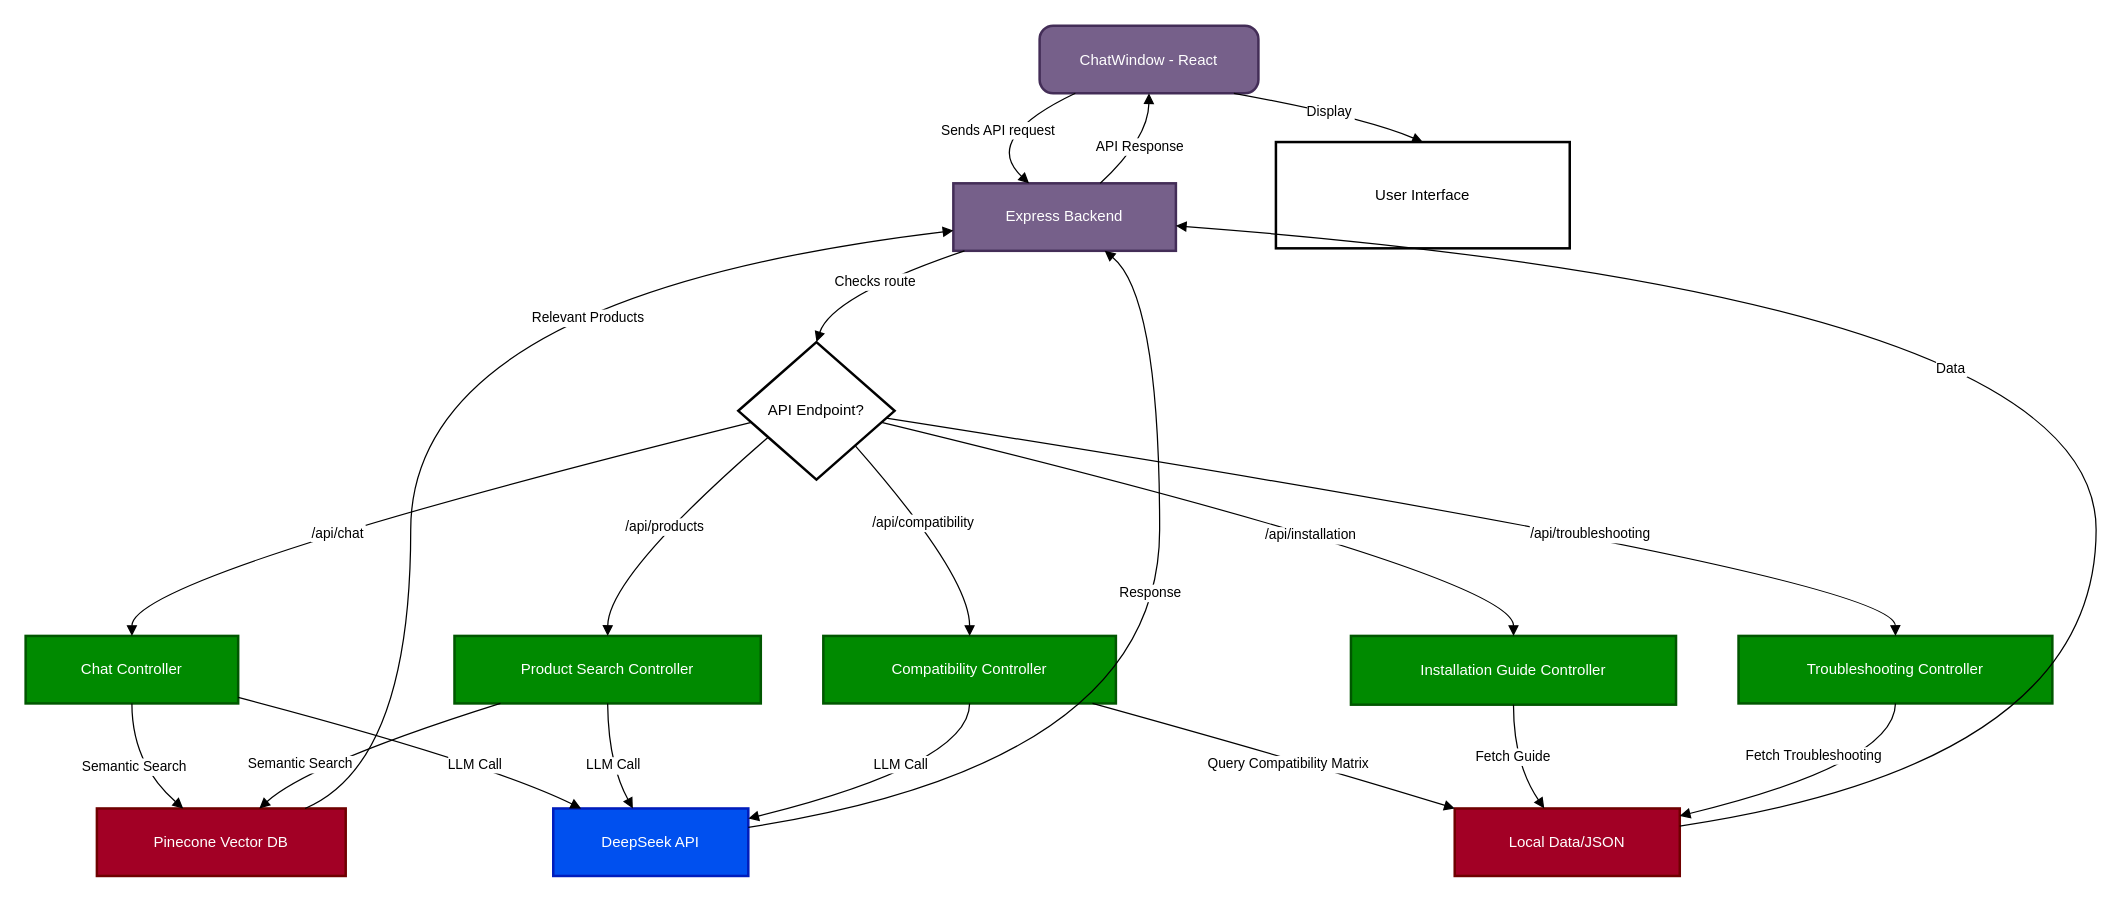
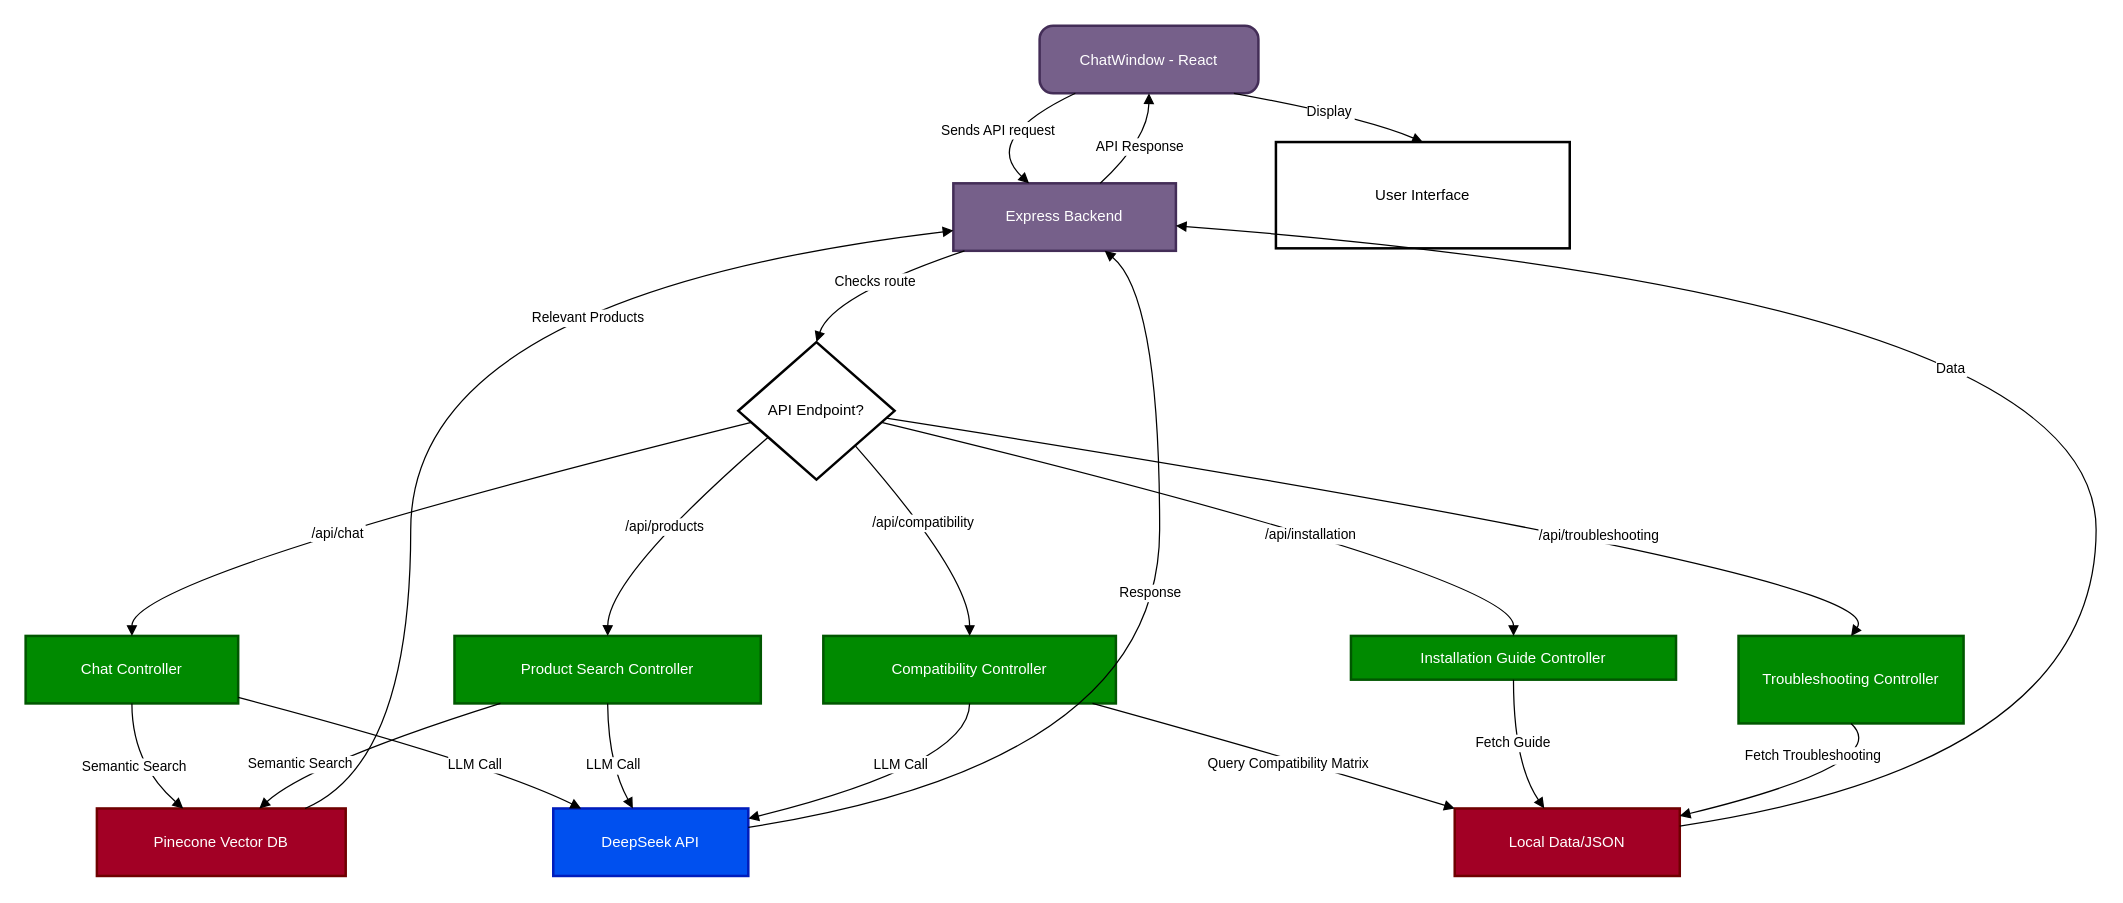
  <mxCell id="0" />
  <mxCell id="1" parent="0" />
  <mxCell id="2" value="ChatWindow - React" style="rounded=1;arcSize=20;strokeWidth=2;fillColor=light-dark(#76608A,#9999FF);fontColor=#ffffff;strokeColor=#432D57;" vertex="1" parent="1"><mxGeometry x="831" y="20" width="175" height="54" as="geometry" /></mxCell>
  <mxCell id="3" value="Express Backend" style="whiteSpace=wrap;strokeWidth=2;fillColor=light-dark(#76608A,#9999FF);fontColor=#ffffff;strokeColor=#432D57;" vertex="1" parent="1"><mxGeometry x="762" y="146" width="178" height="54" as="geometry" /></mxCell>
  <mxCell id="4" value="API Endpoint?" style="rhombus;strokeWidth=2;whiteSpace=wrap;fontColor=light-dark(#000000,#000000);fillColor=light-dark(#FFFFFF,#FFFFFF);" vertex="1" parent="1"><mxGeometry x="590" y="273" width="125" height="110" as="geometry" /></mxCell>
  <mxCell id="5" value="Chat Controller" style="whiteSpace=wrap;strokeWidth=2;fillColor=light-dark(#008A00,#66AA66);fontColor=#ffffff;strokeColor=light-dark(#005700,#68A468);" vertex="1" parent="1"><mxGeometry x="20" y="508" width="170" height="54" as="geometry" /></mxCell>
  <mxCell id="6" value="Product Search Controller" style="whiteSpace=wrap;strokeWidth=2;fillColor=light-dark(#008A00,#66AA66);fontColor=#ffffff;strokeColor=light-dark(#005700,#68A468);" vertex="1" parent="1"><mxGeometry x="363" y="508" width="245" height="54" as="geometry" /></mxCell>
  <mxCell id="7" value="Compatibility Controller" style="whiteSpace=wrap;strokeWidth=2;fillColor=light-dark(#008A00,#66AA66);fontColor=#ffffff;strokeColor=light-dark(#005700,#68A468);" vertex="1" parent="1"><mxGeometry x="658" y="508" width="234" height="54" as="geometry" /></mxCell>
- <mxCell id="8" value="Installation Guide Controller" style="whiteSpace=wrap;strokeWidth=2;fillColor=light-dark(#008A00,#66AA66);fontColor=#ffffff;strokeColor=light-dark(#005700,#68A468);" vertex="1" parent="1"><mxGeometry x="1080" y="508" width="260" height="55" as="geometry" /></mxCell>
- <mxCell id="9" value="Troubleshooting Controller" style="whiteSpace=wrap;strokeWidth=2;fillColor=light-dark(#008A00,#66AA66);fontColor=#ffffff;strokeColor=light-dark(#005700,#68A468);" vertex="1" parent="1"><mxGeometry x="1390" y="508" width="251" height="54" as="geometry" /></mxCell>
+ <mxCell id="8" value="Installation Guide Controller" style="whiteSpace=wrap;strokeWidth=2;fillColor=light-dark(#008A00,#66AA66);fontColor=#ffffff;strokeColor=light-dark(#005700,#68A468);" vertex="1" parent="1"><mxGeometry x="1080" y="508" width="260" height="35" as="geometry" /></mxCell>
+ <mxCell id="9" value="Troubleshooting Controller" style="whiteSpace=wrap;strokeWidth=2;fillColor=light-dark(#008A00,#66AA66);fontColor=#ffffff;strokeColor=light-dark(#005700,#68A468);" vertex="1" parent="1"><mxGeometry x="1390" y="508" width="180" height="70" as="geometry" /></mxCell>
  <mxCell id="10" value="Pinecone Vector DB" style="whiteSpace=wrap;strokeWidth=2;fillColor=light-dark(#A20025,#F6F6C5);strokeColor=#6F0000;fontColor=#ffffff;" vertex="1" parent="1"><mxGeometry x="77" y="646" width="199" height="54" as="geometry" /></mxCell>
  <mxCell id="11" value="Local Data/JSON" style="whiteSpace=wrap;strokeWidth=2;fillColor=light-dark(#A20025,#F6F6C5);fontColor=#ffffff;strokeColor=#6F0000;" vertex="1" parent="1"><mxGeometry x="1163" y="646" width="180" height="54" as="geometry" /></mxCell>
  <mxCell id="12" value="DeepSeek API" style="whiteSpace=wrap;strokeWidth=2;fillColor=light-dark(#0050EF,#99FFFF);fontColor=#ffffff;strokeColor=#001DBC;" vertex="1" parent="1"><mxGeometry x="442" y="646" width="156" height="54" as="geometry" /></mxCell>
  <mxCell id="13" value="User Interface" style="whiteSpace=wrap;strokeWidth=2;fontColor=light-dark(#000000,#000000);fillColor=light-dark(#FFFFFF,#CCCCCC);" vertex="1" parent="1"><mxGeometry x="1020" y="113" width="235" height="85" as="geometry" /></mxCell>
  <mxCell id="14" value="Sends API request" style="curved=1;startArrow=none;endArrow=block;exitX=0.17;exitY=0.99;entryX=0.34;entryY=0;rounded=0;" edge="1" parent="1" source="2" target="3"><mxGeometry relative="1" as="geometry"><Array as="points"><mxPoint x="784" y="110" /></Array></mxGeometry></mxCell>
  <mxCell id="15" value="Checks route" style="curved=1;startArrow=none;endArrow=block;exitX=0.05;exitY=1;entryX=0.5;entryY=0;rounded=0;" edge="1" parent="1" source="3" target="4"><mxGeometry relative="1" as="geometry"><Array as="points"><mxPoint x="665" y="236" /></Array></mxGeometry></mxCell>
  <mxCell id="16" value="/api/chat" style="curved=1;startArrow=none;endArrow=block;exitX=0;exitY=0.6;entryX=0.5;entryY=0;rounded=0;" edge="1" parent="1" source="4" target="5"><mxGeometry x="0.225" y="6" relative="1" as="geometry"><Array as="points"><mxPoint x="105" y="460" /></Array><mxPoint as="offset" /></mxGeometry></mxCell>
  <mxCell id="17" value="/api/products" style="curved=1;startArrow=none;endArrow=block;exitX=0;exitY=0.81;entryX=0.5;entryY=0;rounded=0;" edge="1" parent="1" source="4" target="6"><mxGeometry relative="1" as="geometry"><Array as="points"><mxPoint x="486" y="460" /></Array></mxGeometry></mxCell>
  <mxCell id="18" value="/api/compatibility" style="curved=1;startArrow=none;endArrow=block;exitX=0.99;exitY=1;entryX=0.5;entryY=0;rounded=0;" edge="1" parent="1" source="4" target="7"><mxGeometry x="-0.124" y="1" relative="1" as="geometry"><Array as="points"><mxPoint x="775" y="460" /></Array><mxPoint as="offset" /></mxGeometry></mxCell>
  <mxCell id="19" value="/api/installation" style="curved=1;startArrow=none;endArrow=block;exitX=1;exitY=0.6;entryX=0.5;entryY=0;rounded=0;" edge="1" parent="1" source="4" target="8"><mxGeometry x="0.249" y="-6" relative="1" as="geometry"><Array as="points"><mxPoint x="1210" y="460" /></Array><mxPoint as="offset" /></mxGeometry></mxCell>
  <mxCell id="20" value="/api/troubleshooting" style="curved=1;startArrow=none;endArrow=block;exitX=1;exitY=0.56;entryX=0.5;entryY=0;rounded=0;" edge="1" parent="1" source="4" target="9"><mxGeometry x="0.32" y="-4" relative="1" as="geometry"><Array as="points"><mxPoint x="1515" y="460" /></Array><mxPoint as="offset" /></mxGeometry></mxCell>
  <mxCell id="21" value="Semantic Search" style="curved=1;startArrow=none;endArrow=block;exitX=0.5;exitY=1;entryX=0.35;entryY=0.01;rounded=0;" edge="1" parent="1" source="5" target="10"><mxGeometry relative="1" as="geometry"><Array as="points"><mxPoint x="105" y="610" /></Array></mxGeometry></mxCell>
  <mxCell id="22" value="Semantic Search" style="curved=1;startArrow=none;endArrow=block;exitX=0.15;exitY=1;entryX=0.65;entryY=0.01;rounded=0;" edge="1" parent="1" source="6" target="10"><mxGeometry x="0.545" y="-5" relative="1" as="geometry"><Array as="points"><mxPoint x="247" y="610" /></Array><mxPoint as="offset" /></mxGeometry></mxCell>
  <mxCell id="23" value="Query Compatibility Matrix" style="curved=1;startArrow=none;endArrow=block;exitX=0.92;exitY=1;entryX=0.01;entryY=0.01;rounded=0;" edge="1" parent="1" source="7" target="11"><mxGeometry x="0.086" y="-4" relative="1" as="geometry"><Array as="points"><mxPoint x="1046" y="610" /></Array><mxPoint as="offset" /></mxGeometry></mxCell>
  <mxCell id="24" value="Fetch Guide" style="curved=1;startArrow=none;endArrow=block;exitX=0.5;exitY=1;entryX=0.4;entryY=0.01;rounded=0;" edge="1" parent="1" source="8" target="11"><mxGeometry x="-0.096" relative="1" as="geometry"><Array as="points"><mxPoint x="1210" y="610" /></Array><mxPoint as="offset" /></mxGeometry></mxCell>
  <mxCell id="25" value="Fetch Troubleshooting" style="curved=1;startArrow=none;endArrow=block;exitX=0.5;exitY=1;entryX=1;entryY=0.11;rounded=0;" edge="1" parent="1" source="9" target="11"><mxGeometry x="-0.027" y="-22" relative="1" as="geometry"><Array as="points"><mxPoint x="1515" y="610" /></Array><mxPoint as="offset" /></mxGeometry></mxCell>
  <mxCell id="26" value="LLM Call" style="curved=1;startArrow=none;endArrow=block;exitX=1;exitY=0.91;entryX=0.15;entryY=0.01;rounded=0;" edge="1" parent="1" source="5" target="12"><mxGeometry x="0.362" y="-3" relative="1" as="geometry"><Array as="points"><mxPoint x="391" y="610" /></Array><mxPoint as="offset" /></mxGeometry></mxCell>
  <mxCell id="27" value="LLM Call" style="curved=1;startArrow=none;endArrow=block;exitX=0.5;exitY=1;entryX=0.41;entryY=0.01;rounded=0;" edge="1" parent="1" source="6" target="12"><mxGeometry x="0.121" y="4" relative="1" as="geometry"><Array as="points"><mxPoint x="486" y="610" /></Array><mxPoint y="1" as="offset" /></mxGeometry></mxCell>
  <mxCell id="28" value="LLM Call" style="curved=1;startArrow=none;endArrow=block;exitX=0.5;exitY=1;entryX=1;entryY=0.15;rounded=0;" edge="1" parent="1" source="7" target="12"><mxGeometry x="-0.12" y="-13" relative="1" as="geometry"><Array as="points"><mxPoint x="775" y="610" /></Array><mxPoint as="offset" /></mxGeometry></mxCell>
  <mxCell id="29" value="Response" style="curved=1;startArrow=none;endArrow=block;exitX=1;exitY=0.28;entryX=0.68;entryY=1;rounded=0;" edge="1" parent="1" source="12" target="3"><mxGeometry x="0.231" y="7" relative="1" as="geometry"><Array as="points"><mxPoint x="927" y="610" /><mxPoint x="927" y="236" /></Array><mxPoint as="offset" /></mxGeometry></mxCell>
  <mxCell id="30" value="Relevant Products" style="curved=1;startArrow=none;endArrow=block;exitX=0.83;exitY=0.01;entryX=0;entryY=0.7;rounded=0;" edge="1" parent="1" source="10" target="3"><mxGeometry x="0.34" y="-34" relative="1" as="geometry"><Array as="points"><mxPoint x="328" y="610" /><mxPoint x="328" y="236" /></Array><mxPoint as="offset" /></mxGeometry></mxCell>
  <mxCell id="31" value="Data" style="curved=1;startArrow=none;endArrow=block;exitX=1;exitY=0.26;entryX=1;entryY=0.63;rounded=0;" edge="1" parent="1" source="11" target="3"><mxGeometry x="0.135" y="66" relative="1" as="geometry"><Array as="points"><mxPoint x="1676" y="610" /><mxPoint x="1676" y="236" /></Array><mxPoint as="offset" /></mxGeometry></mxCell>
  <mxCell id="32" value="API Response" style="curved=1;startArrow=none;endArrow=block;exitX=0.66;exitY=0;entryX=0.5;entryY=0.99;rounded=0;" edge="1" parent="1" source="3" target="2"><mxGeometry relative="1" as="geometry"><Array as="points"><mxPoint x="918" y="110" /></Array></mxGeometry></mxCell>
  <mxCell id="33" value="Display" style="curved=1;startArrow=none;endArrow=block;exitX=0.88;exitY=0.99;entryX=0.5;entryY=0;rounded=0;" edge="1" parent="1" source="2" target="13"><mxGeometry relative="1" as="geometry"><Array as="points"><mxPoint x="1090" y="93" /></Array></mxGeometry></mxCell>
